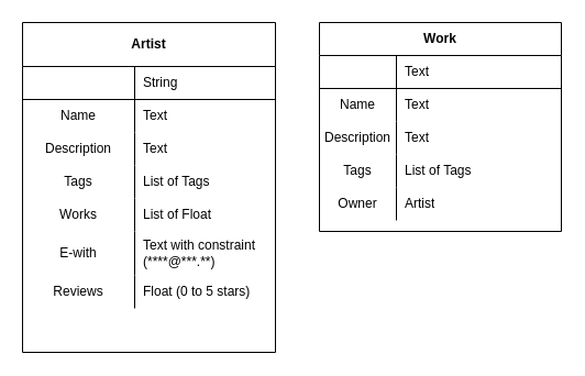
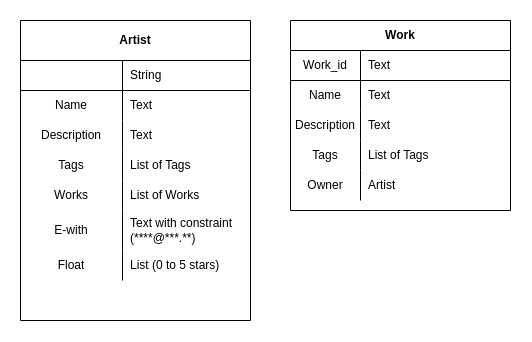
  <mxCell id="0" />
  <mxCell id="1" parent="0" />
  <mxCell id="2" value="Artist" style="shape=table;html=1;whiteSpace=wrap;startSize=40;container=1;collapsible=0;childLayout=tableLayout;fixedRows=1;rowLines=0;fontStyle=1;align=center;" vertex="1" parent="1"><mxGeometry x="20" y="20" width="230" height="300" as="geometry" /></mxCell>
  <mxCell id="3" value="" style="shape=partialRectangle;html=1;whiteSpace=wrap;collapsible=0;dropTarget=0;pointerEvents=0;fillColor=none;top=0;left=0;bottom=1;right=0;points=[[0,0.5],[1,0.5]];portConstraint=eastwest;" vertex="1" parent="2"><mxGeometry y="40" width="230" height="30" as="geometry" /></mxCell>
  <mxCell id="4" value="String" style="shape=partialRectangle;html=1;whiteSpace=wrap;connectable=0;fillColor=none;top=0;left=0;bottom=0;right=0;align=left;spacingLeft=6;overflow=hidden;" vertex="1" parent="3"><mxGeometry x="102" width="128" height="30" as="geometry" /></mxCell>
  <mxCell id="5" value="" style="shape=partialRectangle;html=1;whiteSpace=wrap;collapsible=0;dropTarget=0;pointerEvents=0;fillColor=none;top=0;left=0;bottom=0;right=0;points=[[0,0.5],[1,0.5]];portConstraint=eastwest;" vertex="1" parent="2"><mxGeometry y="70" width="230" height="30" as="geometry" /></mxCell>
  <mxCell id="6" value="Name" style="shape=partialRectangle;html=1;whiteSpace=wrap;connectable=0;fillColor=none;top=0;left=0;bottom=0;right=0;overflow=hidden;perimeterSpacing=1;" vertex="1" parent="5"><mxGeometry width="102" height="30" as="geometry" /></mxCell>
  <mxCell id="7" value="Text" style="shape=partialRectangle;html=1;whiteSpace=wrap;connectable=0;fillColor=none;top=0;left=0;bottom=0;right=0;align=left;spacingLeft=6;overflow=hidden;" vertex="1" parent="5"><mxGeometry x="102" width="128" height="30" as="geometry" /></mxCell>
  <mxCell id="8" value="" style="shape=partialRectangle;html=1;whiteSpace=wrap;collapsible=0;dropTarget=0;pointerEvents=0;fillColor=none;top=0;left=0;bottom=0;right=0;points=[[0,0.5],[1,0.5]];portConstraint=eastwest;" vertex="1" parent="2"><mxGeometry y="100" width="230" height="30" as="geometry" /></mxCell>
  <mxCell id="9" value="Description" style="shape=partialRectangle;html=1;whiteSpace=wrap;connectable=0;fillColor=none;top=0;left=0;bottom=0;right=0;overflow=hidden;" vertex="1" parent="8"><mxGeometry width="102" height="30" as="geometry" /></mxCell>
  <mxCell id="10" value="Text" style="shape=partialRectangle;html=1;whiteSpace=wrap;connectable=0;fillColor=none;top=0;left=0;bottom=0;right=0;align=left;spacingLeft=6;overflow=hidden;" vertex="1" parent="8"><mxGeometry x="102" width="128" height="30" as="geometry" /></mxCell>
  <mxCell id="11" style="shape=partialRectangle;html=1;whiteSpace=wrap;collapsible=0;dropTarget=0;pointerEvents=0;fillColor=none;top=0;left=0;bottom=0;right=0;points=[[0,0.5],[1,0.5]];portConstraint=eastwest;" vertex="1" parent="2"><mxGeometry y="130" width="230" height="30" as="geometry" /></mxCell>
  <mxCell id="12" value="Tags" style="shape=partialRectangle;html=1;whiteSpace=wrap;connectable=0;fillColor=none;top=0;left=0;bottom=0;right=0;overflow=hidden;" vertex="1" parent="11"><mxGeometry width="102" height="30" as="geometry" /></mxCell>
  <mxCell id="13" value="List of Tags" style="shape=partialRectangle;html=1;whiteSpace=wrap;connectable=0;fillColor=none;top=0;left=0;bottom=0;right=0;align=left;spacingLeft=6;overflow=hidden;" vertex="1" parent="11"><mxGeometry x="102" width="128" height="30" as="geometry" /></mxCell>
  <mxCell id="14" style="shape=partialRectangle;html=1;whiteSpace=wrap;collapsible=0;dropTarget=0;pointerEvents=0;fillColor=none;top=0;left=0;bottom=0;right=0;points=[[0,0.5],[1,0.5]];portConstraint=eastwest;" vertex="1" parent="2"><mxGeometry y="160" width="230" height="30" as="geometry" /></mxCell>
  <mxCell id="15" value="Works" style="shape=partialRectangle;html=1;whiteSpace=wrap;connectable=0;fillColor=none;top=0;left=0;bottom=0;right=0;overflow=hidden;" vertex="1" parent="14"><mxGeometry width="102" height="30" as="geometry" /></mxCell>
- <mxCell id="16" value="List of Float" style="shape=partialRectangle;html=1;whiteSpace=wrap;connectable=0;fillColor=none;top=0;left=0;bottom=0;right=0;align=left;spacingLeft=6;overflow=hidden;" vertex="1" parent="14"><mxGeometry x="102" width="128" height="30" as="geometry" /></mxCell>
+ <mxCell id="16" value="List of Works" style="shape=partialRectangle;html=1;whiteSpace=wrap;connectable=0;fillColor=none;top=0;left=0;bottom=0;right=0;align=left;spacingLeft=6;overflow=hidden;" vertex="1" parent="14"><mxGeometry x="102" width="128" height="30" as="geometry" /></mxCell>
  <mxCell id="17" style="shape=partialRectangle;html=1;whiteSpace=wrap;collapsible=0;dropTarget=0;pointerEvents=0;fillColor=none;top=0;left=0;bottom=0;right=0;points=[[0,0.5],[1,0.5]];portConstraint=eastwest;" vertex="1" parent="2"><mxGeometry y="190" width="230" height="40" as="geometry" /></mxCell>
  <mxCell id="18" value="E-with" style="shape=partialRectangle;html=1;whiteSpace=wrap;connectable=0;fillColor=none;top=0;left=0;bottom=0;right=0;overflow=hidden;" vertex="1" parent="17"><mxGeometry width="102" height="40" as="geometry" /></mxCell>
  <mxCell id="19" value="Text with constraint (****@***.**)" style="shape=partialRectangle;html=1;whiteSpace=wrap;connectable=0;fillColor=none;top=0;left=0;bottom=0;right=0;align=left;spacingLeft=6;overflow=hidden;" vertex="1" parent="17"><mxGeometry x="102" width="128" height="40" as="geometry" /></mxCell>
  <mxCell id="20" style="shape=partialRectangle;html=1;whiteSpace=wrap;collapsible=0;dropTarget=0;pointerEvents=0;fillColor=none;top=0;left=0;bottom=0;right=0;points=[[0,0.5],[1,0.5]];portConstraint=eastwest;" vertex="1" parent="2"><mxGeometry y="230" width="230" height="30" as="geometry" /></mxCell>
- <mxCell id="21" value="Reviews" style="shape=partialRectangle;html=1;whiteSpace=wrap;connectable=0;fillColor=none;top=0;left=0;bottom=0;right=0;overflow=hidden;" vertex="1" parent="20"><mxGeometry width="102" height="30" as="geometry" /></mxCell>
- <mxCell id="22" value="Float (0 to 5 stars)" style="shape=partialRectangle;html=1;whiteSpace=wrap;connectable=0;fillColor=none;top=0;left=0;bottom=0;right=0;align=left;spacingLeft=6;overflow=hidden;" vertex="1" parent="20"><mxGeometry x="102" width="128" height="30" as="geometry" /></mxCell>
+ <mxCell id="21" value="Float" style="shape=partialRectangle;html=1;whiteSpace=wrap;connectable=0;fillColor=none;top=0;left=0;bottom=0;right=0;overflow=hidden;" vertex="1" parent="20"><mxGeometry width="102" height="30" as="geometry" /></mxCell>
+ <mxCell id="22" value="List (0 to 5 stars)" style="shape=partialRectangle;html=1;whiteSpace=wrap;connectable=0;fillColor=none;top=0;left=0;bottom=0;right=0;align=left;spacingLeft=6;overflow=hidden;" vertex="1" parent="20"><mxGeometry x="102" width="128" height="30" as="geometry" /></mxCell>
  <mxCell id="23" value="Work" style="shape=table;html=1;whiteSpace=wrap;startSize=30;container=1;collapsible=0;childLayout=tableLayout;fixedRows=1;rowLines=0;fontStyle=1;align=center;" vertex="1" parent="1"><mxGeometry x="290" y="20" width="220" height="190" as="geometry" /></mxCell>
  <mxCell id="24" value="" style="shape=partialRectangle;html=1;whiteSpace=wrap;collapsible=0;dropTarget=0;pointerEvents=0;fillColor=none;top=0;left=0;bottom=1;right=0;points=[[0,0.5],[1,0.5]];portConstraint=eastwest;" vertex="1" parent="23"><mxGeometry y="30" width="220" height="30" as="geometry" /></mxCell>
+ <mxCell id="25" value="Work_id" style="shape=partialRectangle;html=1;whiteSpace=wrap;connectable=0;fillColor=none;top=0;left=0;bottom=0;right=0;overflow=hidden;" vertex="1" parent="24"><mxGeometry width="70" height="30" as="geometry" /></mxCell>
  <mxCell id="26" value="Text" style="shape=partialRectangle;html=1;whiteSpace=wrap;connectable=0;fillColor=none;top=0;left=0;bottom=0;right=0;align=left;spacingLeft=6;overflow=hidden;" vertex="1" parent="24"><mxGeometry x="70" width="150" height="30" as="geometry" /></mxCell>
  <mxCell id="27" value="" style="shape=partialRectangle;html=1;whiteSpace=wrap;collapsible=0;dropTarget=0;pointerEvents=0;fillColor=none;top=0;left=0;bottom=0;right=0;points=[[0,0.5],[1,0.5]];portConstraint=eastwest;" vertex="1" parent="23"><mxGeometry y="60" width="220" height="30" as="geometry" /></mxCell>
  <mxCell id="28" value="Name" style="shape=partialRectangle;html=1;whiteSpace=wrap;connectable=0;fillColor=none;top=0;left=0;bottom=0;right=0;overflow=hidden;" vertex="1" parent="27"><mxGeometry width="70" height="30" as="geometry" /></mxCell>
  <mxCell id="29" value="Text" style="shape=partialRectangle;html=1;whiteSpace=wrap;connectable=0;fillColor=none;top=0;left=0;bottom=0;right=0;align=left;spacingLeft=6;overflow=hidden;" vertex="1" parent="27"><mxGeometry x="70" width="150" height="30" as="geometry" /></mxCell>
  <mxCell id="30" value="" style="shape=partialRectangle;html=1;whiteSpace=wrap;collapsible=0;dropTarget=0;pointerEvents=0;fillColor=none;top=0;left=0;bottom=0;right=0;points=[[0,0.5],[1,0.5]];portConstraint=eastwest;" vertex="1" parent="23"><mxGeometry y="90" width="220" height="30" as="geometry" /></mxCell>
  <mxCell id="31" value="Description" style="shape=partialRectangle;html=1;whiteSpace=wrap;connectable=0;fillColor=none;top=0;left=0;bottom=0;right=0;overflow=hidden;" vertex="1" parent="30"><mxGeometry width="70" height="30" as="geometry" /></mxCell>
  <mxCell id="32" value="Text" style="shape=partialRectangle;html=1;whiteSpace=wrap;connectable=0;fillColor=none;top=0;left=0;bottom=0;right=0;align=left;spacingLeft=6;overflow=hidden;" vertex="1" parent="30"><mxGeometry x="70" width="150" height="30" as="geometry" /></mxCell>
  <mxCell id="33" style="shape=partialRectangle;html=1;whiteSpace=wrap;collapsible=0;dropTarget=0;pointerEvents=0;fillColor=none;top=0;left=0;bottom=0;right=0;points=[[0,0.5],[1,0.5]];portConstraint=eastwest;" vertex="1" parent="23"><mxGeometry y="120" width="220" height="30" as="geometry" /></mxCell>
  <mxCell id="34" value="Tags" style="shape=partialRectangle;html=1;whiteSpace=wrap;connectable=0;fillColor=none;top=0;left=0;bottom=0;right=0;overflow=hidden;" vertex="1" parent="33"><mxGeometry width="70" height="30" as="geometry" /></mxCell>
  <mxCell id="35" value="List of Tags" style="shape=partialRectangle;html=1;whiteSpace=wrap;connectable=0;fillColor=none;top=0;left=0;bottom=0;right=0;align=left;spacingLeft=6;overflow=hidden;" vertex="1" parent="33"><mxGeometry x="70" width="150" height="30" as="geometry" /></mxCell>
  <mxCell id="36" style="shape=partialRectangle;html=1;whiteSpace=wrap;collapsible=0;dropTarget=0;pointerEvents=0;fillColor=none;top=0;left=0;bottom=0;right=0;points=[[0,0.5],[1,0.5]];portConstraint=eastwest;" vertex="1" parent="23"><mxGeometry y="150" width="220" height="30" as="geometry" /></mxCell>
  <mxCell id="37" value="Owner" style="shape=partialRectangle;html=1;whiteSpace=wrap;connectable=0;fillColor=none;top=0;left=0;bottom=0;right=0;overflow=hidden;" vertex="1" parent="36"><mxGeometry width="70" height="30" as="geometry" /></mxCell>
  <mxCell id="38" value="Artist" style="shape=partialRectangle;html=1;whiteSpace=wrap;connectable=0;fillColor=none;top=0;left=0;bottom=0;right=0;align=left;spacingLeft=6;overflow=hidden;" vertex="1" parent="36"><mxGeometry x="70" width="150" height="30" as="geometry" /></mxCell>
